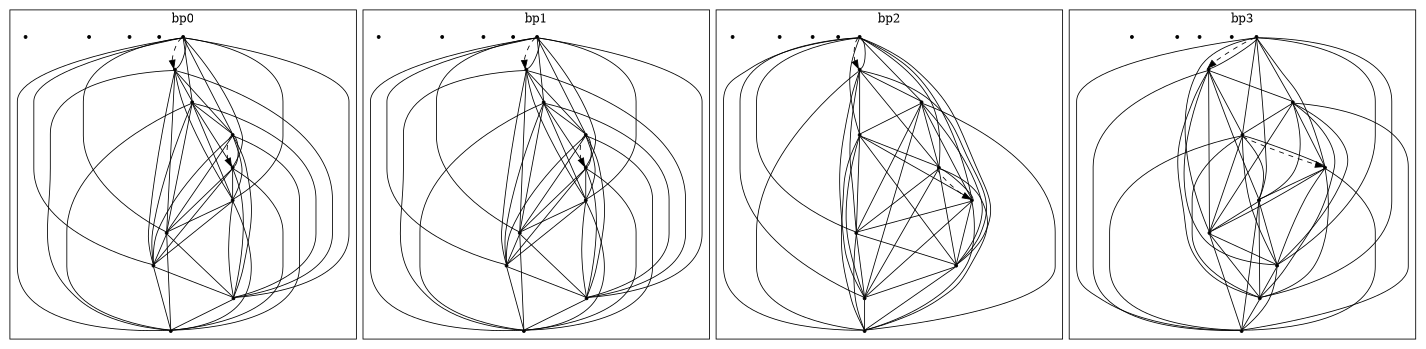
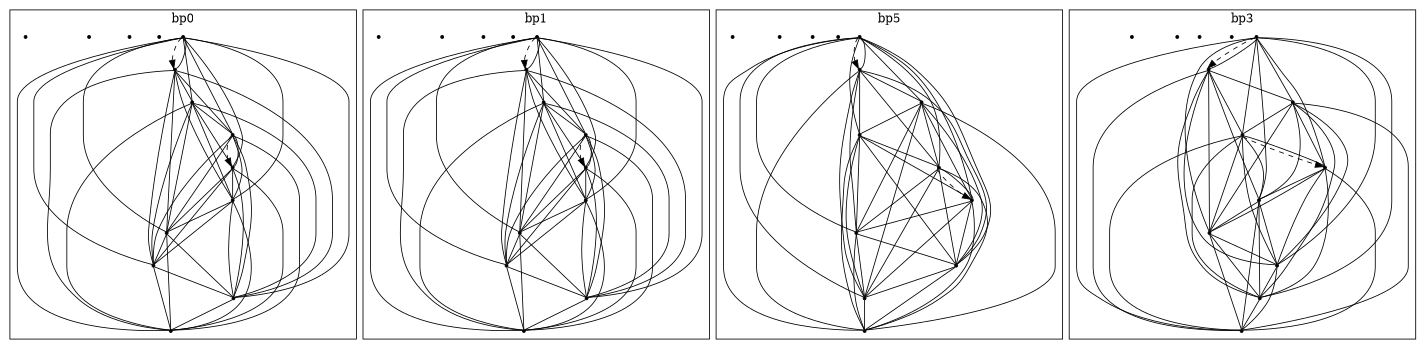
  digraph {
    node [shape=point]
    edge [dir=none]
    bp0_0
    bp0_1
    bp0_2
    bp0_3
    bp0_4
    bp0_5
    bp0_6
    bp0_7
    bp0_9
    bp0_8
    bp0_CONTACT
    bp0_JOINT_0
    bp0_JOINT_1
    bp0_JOINT_2
    bp1_0
    bp1_1
    bp1_2
    bp1_3
    bp1_4
    bp1_5
    bp1_6
    bp1_7
    bp1_9
    bp1_8
    bp1_CONTACT
    bp1_JOINT_0
    bp1_JOINT_1
    bp1_JOINT_2
    bp2_0
    bp2_1
    bp2_2
    bp2_3
    bp2_4
    bp2_5
    bp2_6
    bp2_7
    bp2_8
    bp2_9
    bp2_CONTACT
    bp2_JOINT_0
    bp2_JOINT_1
    bp2_JOINT_2
    bp3_0
    bp3_1
    bp3_2
    bp3_3
    bp3_4
    bp3_5
    bp3_6
    bp3_7
    bp3_9
    bp3_8
    bp3_CONTACT
    bp3_JOINT_0
    bp3_JOINT_1
    bp3_JOINT_2
    subgraph cluster_1 {
      label=bp0
      bp0_0
      bp0_1
      bp0_2
      bp0_3
      bp0_4
      bp0_5
      bp0_6
      bp0_7
      bp0_9
      bp0_8
      bp0_CONTACT
      bp0_JOINT_0
      bp0_JOINT_1
      bp0_JOINT_2
    }
    subgraph cluster_2 {
      label=bp1
      bp1_0
      bp1_1
      bp1_2
      bp1_3
      bp1_4
      bp1_5
      bp1_6
      bp1_7
      bp1_9
      bp1_8
      bp1_CONTACT
      bp1_JOINT_0
      bp1_JOINT_1
      bp1_JOINT_2
    }
    subgraph cluster_3 {
-     label=bp2
+     label=bp5
      bp2_0
      bp2_1
      bp2_2
      bp2_3
      bp2_4
      bp2_5
      bp2_6
      bp2_7
      bp2_8
      bp2_9
      bp2_CONTACT
      bp2_JOINT_0
      bp2_JOINT_1
      bp2_JOINT_2
    }
    subgraph cluster_4 {
      label=bp3
      bp3_0
      bp3_1
      bp3_2
      bp3_3
      bp3_4
      bp3_5
      bp3_6
      bp3_7
      bp3_9
      bp3_8
      bp3_CONTACT
      bp3_JOINT_0
      bp3_JOINT_1
      bp3_JOINT_2
    }
    bp0_1 -> bp0_0
    bp0_2 -> bp0_0
    bp0_2 -> bp0_1
    bp0_3 -> bp0_0
    bp0_3 -> bp0_1
    bp0_3 -> bp0_2
    bp0_3 -> bp0_7 [style=dashed dir=""]
    bp0_4 -> bp0_0
    bp0_4 -> bp0_1
    bp0_4 -> bp0_2
    bp0_4 -> bp0_3
    bp0_5 -> bp0_0
    bp0_5 -> bp0_1
    bp0_5 -> bp0_2
    bp0_5 -> bp0_3
    bp0_5 -> bp0_4
    bp0_6 -> bp0_0
    bp0_6 -> bp0_1
    bp0_6 -> bp0_2
    bp0_6 -> bp0_3
    bp0_6 -> bp0_4
    bp0_6 -> bp0_5
    bp0_6 -> bp0_8 [style=dashed dir=""]
    bp0_7 -> bp0_0
    bp0_7 -> bp0_1
    bp0_7 -> bp0_2
    bp0_7 -> bp0_3
    bp0_7 -> bp0_4
    bp0_7 -> bp0_5
    bp0_7 -> bp0_6
    bp0_7 -> bp0_9
    bp0_9 -> bp0_0
    bp0_9 -> bp0_1
    bp0_9 -> bp0_2
    bp0_9 -> bp0_3
    bp0_9 -> bp0_4
    bp0_9 -> bp0_5
    bp0_9 -> bp0_6
    bp0_8 -> bp0_0
    bp0_8 -> bp0_1
    bp0_8 -> bp0_2
    bp0_8 -> bp0_3
    bp0_8 -> bp0_4
    bp0_8 -> bp0_5
    bp0_8 -> bp0_6
    bp0_8 -> bp0_9
    bp1_1 -> bp1_0
    bp1_2 -> bp1_0
    bp1_2 -> bp1_1
    bp1_3 -> bp1_0
    bp1_3 -> bp1_1
    bp1_3 -> bp1_2
    bp1_3 -> bp1_7 [style=dashed dir=""]
    bp1_4 -> bp1_0
    bp1_4 -> bp1_1
    bp1_4 -> bp1_2
    bp1_4 -> bp1_3
    bp1_5 -> bp1_0
    bp1_5 -> bp1_1
    bp1_5 -> bp1_2
    bp1_5 -> bp1_3
    bp1_5 -> bp1_4
    bp1_6 -> bp1_0
    bp1_6 -> bp1_1
    bp1_6 -> bp1_2
    bp1_6 -> bp1_3
    bp1_6 -> bp1_4
    bp1_6 -> bp1_5
    bp1_6 -> bp1_8 [style=dashed dir=""]
    bp1_7 -> bp1_0
    bp1_7 -> bp1_1
    bp1_7 -> bp1_2
    bp1_7 -> bp1_3
    bp1_7 -> bp1_4
    bp1_7 -> bp1_5
    bp1_7 -> bp1_6
    bp1_7 -> bp1_9
    bp1_9 -> bp1_0
    bp1_9 -> bp1_1
    bp1_9 -> bp1_2
    bp1_9 -> bp1_3
    bp1_9 -> bp1_4
    bp1_9 -> bp1_5
    bp1_9 -> bp1_6
    bp1_8 -> bp1_0
    bp1_8 -> bp1_1
    bp1_8 -> bp1_2
    bp1_8 -> bp1_3
    bp1_8 -> bp1_4
    bp1_8 -> bp1_5
    bp1_8 -> bp1_6
    bp1_8 -> bp1_9
    bp2_1 -> bp2_0
    bp2_2 -> bp2_0
    bp2_2 -> bp2_1
    bp2_3 -> bp2_0
    bp2_3 -> bp2_1
    bp2_3 -> bp2_2
    bp2_3 -> bp2_8 [style=dashed dir=""]
    bp2_4 -> bp2_0
    bp2_4 -> bp2_1
    bp2_4 -> bp2_2
    bp2_4 -> bp2_3
    bp2_5 -> bp2_0
    bp2_5 -> bp2_1
    bp2_5 -> bp2_2
    bp2_5 -> bp2_3
    bp2_5 -> bp2_4
    bp2_5 -> bp2_9 [style=dashed dir=""]
    bp2_6 -> bp2_0
    bp2_6 -> bp2_1
    bp2_6 -> bp2_2
    bp2_6 -> bp2_3
    bp2_6 -> bp2_4
    bp2_6 -> bp2_5
    bp2_7 -> bp2_0
    bp2_7 -> bp2_1
    bp2_7 -> bp2_2
    bp2_7 -> bp2_3
    bp2_7 -> bp2_4
    bp2_7 -> bp2_5
    bp2_7 -> bp2_6
    bp2_8 -> bp2_0
    bp2_8 -> bp2_1
    bp2_8 -> bp2_2
    bp2_8 -> bp2_3
    bp2_8 -> bp2_4
    bp2_8 -> bp2_5
    bp2_8 -> bp2_6
    bp2_8 -> bp2_7
    bp2_9 -> bp2_0
    bp2_9 -> bp2_1
    bp2_9 -> bp2_2
    bp2_9 -> bp2_3
    bp2_9 -> bp2_4
    bp2_9 -> bp2_5
    bp2_9 -> bp2_6
    bp2_9 -> bp2_7
    bp3_1 -> bp3_0
    bp3_2 -> bp3_0
    bp3_2 -> bp3_1
    bp3_3 -> bp3_0
    bp3_3 -> bp3_1
    bp3_3 -> bp3_2
    bp3_3 -> bp3_7 [style=dashed dir=""]
    bp3_4 -> bp3_0
    bp3_4 -> bp3_1
    bp3_4 -> bp3_2
    bp3_4 -> bp3_3
    bp3_5 -> bp3_0
    bp3_5 -> bp3_1
    bp3_5 -> bp3_2
    bp3_5 -> bp3_3
    bp3_5 -> bp3_4
    bp3_6 -> bp3_0
    bp3_6 -> bp3_1
    bp3_6 -> bp3_2
    bp3_6 -> bp3_3
    bp3_6 -> bp3_4
    bp3_6 -> bp3_5
    bp3_6 -> bp3_8 [style=dashed dir=""]
    bp3_7 -> bp3_0
    bp3_7 -> bp3_1
    bp3_7 -> bp3_2
    bp3_7 -> bp3_3
    bp3_7 -> bp3_4
    bp3_7 -> bp3_5
    bp3_7 -> bp3_6
    bp3_7 -> bp3_9
    bp3_9 -> bp3_0
    bp3_9 -> bp3_1
    bp3_9 -> bp3_2
    bp3_9 -> bp3_3
    bp3_9 -> bp3_4
    bp3_9 -> bp3_5
    bp3_9 -> bp3_6
    bp3_8 -> bp3_0
    bp3_8 -> bp3_1
    bp3_8 -> bp3_2
    bp3_8 -> bp3_3
    bp3_8 -> bp3_4
    bp3_8 -> bp3_5
    bp3_8 -> bp3_6
    bp3_8 -> bp3_9
  }
